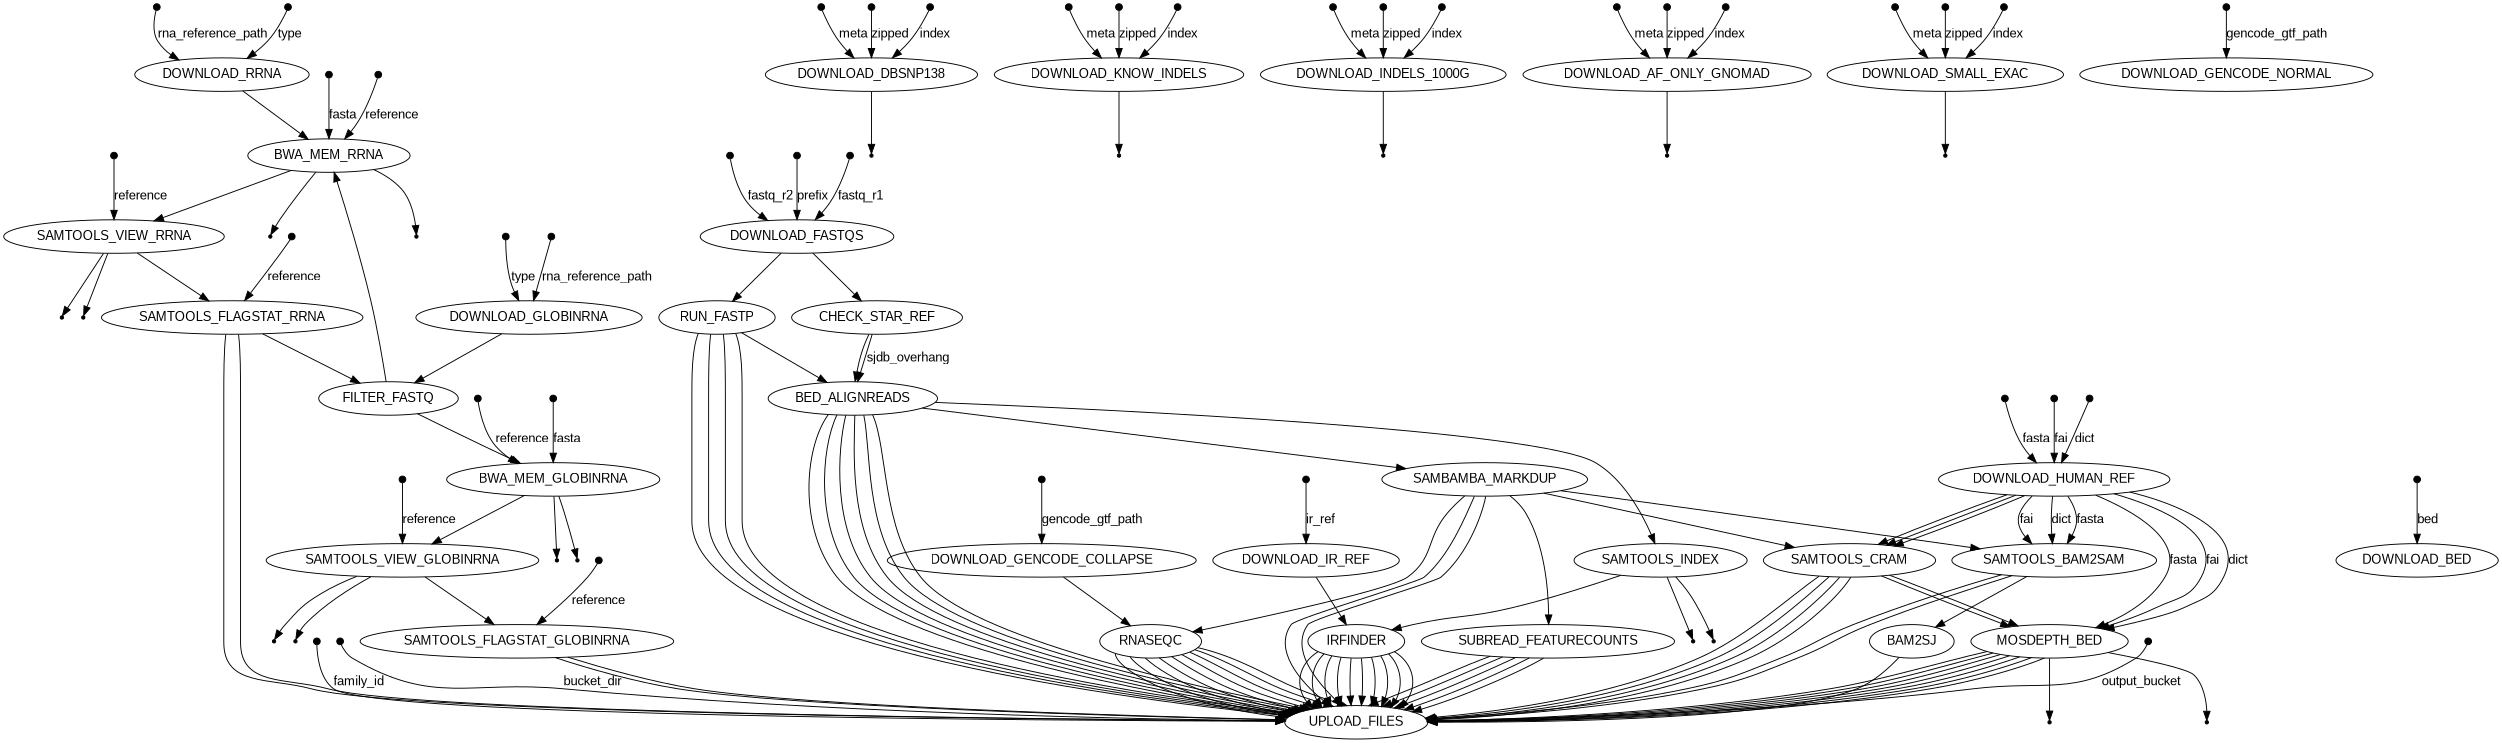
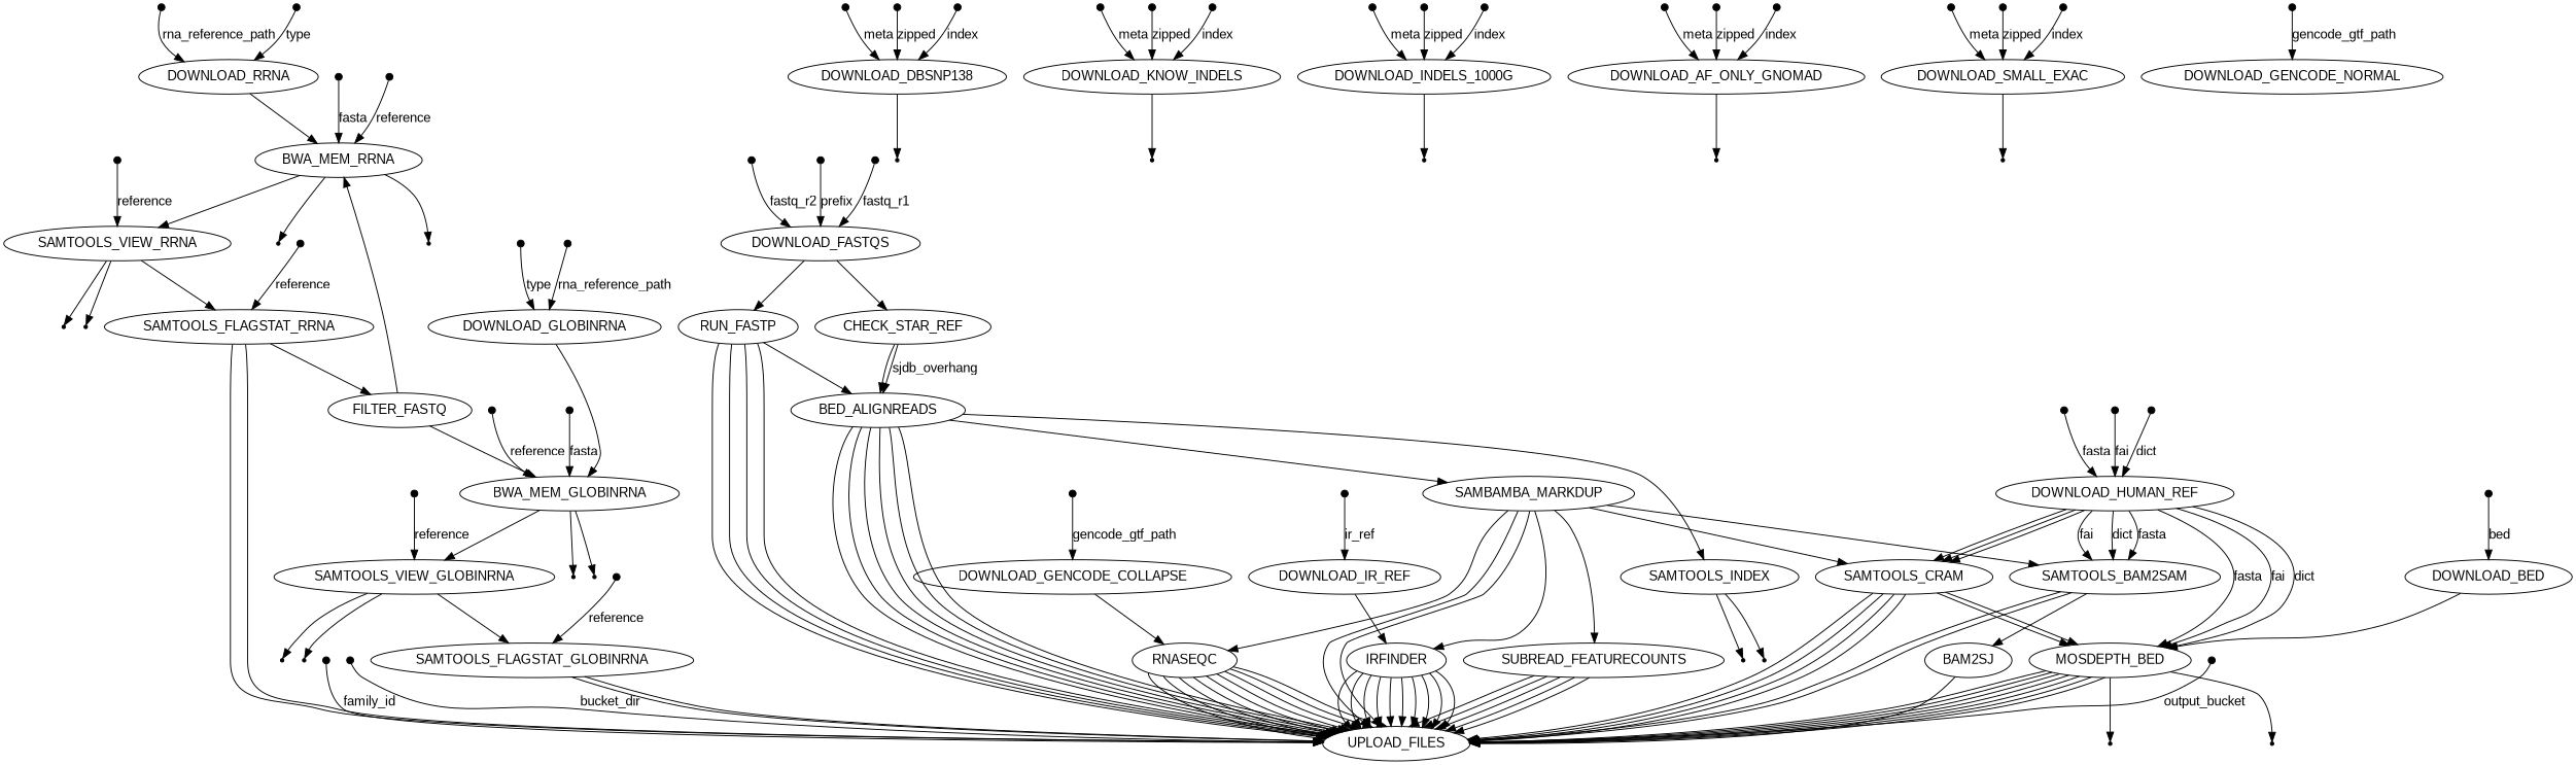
  digraph {
    fontname="Liberation Sans"
    rankdir=TB
    node [fontname="Liberation Sans" shape=point]
    edge [fontname="Liberation Sans"]
    v0 [fixedsize=true width=0.1]
    n2 [label=DOWNLOAD_RRNA shape=""]
    n3 [label=BWA_MEM_RRNA shape=""]
    n4 [label=SAMTOOLS_VIEW_RRNA shape=""]
    v47
    v46
    v1 [fixedsize=true width=0.1]
    n8 [label=SAMTOOLS_FLAGSTAT_RRNA shape=""]
    v56
    v55
    v3 [fixedsize=true width=0.1]
    n12 [label=DOWNLOAD_GLOBINRNA shape=""]
    n13 [label=BWA_MEM_GLOBINRNA shape=""]
    n14 [label=SAMTOOLS_VIEW_GLOBINRNA shape=""]
    v52
    v51
    v4 [fixedsize=true width=0.1]
    n18 [label=SAMTOOLS_FLAGSTAT_GLOBINRNA shape=""]
    v60
    v59
    v6 [fixedsize=true width=0.1]
    n22 [label=DOWNLOAD_HUMAN_REF shape=""]
    n23 [label=SAMTOOLS_CRAM shape=""]
    n24 [label=MOSDEPTH_BED shape=""]
    n25 [label=SAMTOOLS_BAM2SAM shape=""]
    n26 [label=UPLOAD_FILES shape=""]
    v83
    v82
    n29 [label=BAM2SJ shape=""]
    v7 [fixedsize=true width=0.1]
    v8 [fixedsize=true width=0.1]
    v10 [fixedsize=true width=0.1]
    n33 [label=DOWNLOAD_BED shape=""]
    v12 [fixedsize=true width=0.1]
    n35 [label=DOWNLOAD_DBSNP138 shape=""]
    v16
    v13 [fixedsize=true width=0.1]
    v14 [fixedsize=true width=0.1]
    v17 [fixedsize=true width=0.1]
    n40 [label=DOWNLOAD_KNOW_INDELS shape=""]
    v21
    v18 [fixedsize=true width=0.1]
    v19 [fixedsize=true width=0.1]
    v22 [fixedsize=true width=0.1]
    n45 [label=DOWNLOAD_INDELS_1000G shape=""]
    v26
    v23 [fixedsize=true width=0.1]
    v24 [fixedsize=true width=0.1]
    v27 [fixedsize=true width=0.1]
    n50 [label=DOWNLOAD_AF_ONLY_GNOMAD shape=""]
    v31
    v28 [fixedsize=true width=0.1]
    v29 [fixedsize=true width=0.1]
    v32 [fixedsize=true width=0.1]
    n55 [label=DOWNLOAD_SMALL_EXAC shape=""]
    v36
    v33 [fixedsize=true width=0.1]
    v34 [fixedsize=true width=0.1]
    v37 [fixedsize=true width=0.1]
    n60 [label=DOWNLOAD_FASTQS shape=""]
    n61 [label=RUN_FASTP shape=""]
    n62 [label=CHECK_STAR_REF shape=""]
    n63 [label=BED_ALIGNREADS shape=""]
    v38 [fixedsize=true width=0.1]
    v39 [fixedsize=true width=0.1]
    n66 [label=FILTER_FASTQ shape=""]
    n67 [label=SAMTOOLS_INDEX shape=""]
    n68 [label=SAMBAMBA_MARKDUP shape=""]
    v43 [fixedsize=true width=0.1]
    v44 [fixedsize=true width=0.1]
    v48 [fixedsize=true width=0.1]
    v49 [fixedsize=true width=0.1]
    v53 [fixedsize=true width=0.1]
    v57 [fixedsize=true width=0.1]
    v61 [fixedsize=true width=0.1]
    v63 [fixedsize=true width=0.1]
    v69
    v68
    n79 [label=SUBREAD_FEATURECOUNTS shape=""]
    n80 [label=RNASEQC shape=""]
    n81 [label=IRFINDER shape=""]
    v71 [fixedsize=true width=0.1]
    n83 [label=DOWNLOAD_GENCODE_NORMAL shape=""]
    v74 [fixedsize=true width=0.1]
    n85 [label=DOWNLOAD_GENCODE_COLLAPSE shape=""]
    v78 [fixedsize=true width=0.1]
    n87 [label=DOWNLOAD_IR_REF shape=""]
    v86 [fixedsize=true width=0.1]
    v87 [fixedsize=true width=0.1]
    v88 [fixedsize=true width=0.1]
    v0 -> n2 [label=rna_reference_path]
    n2 -> n3
    n3 -> n4
    n3 -> v47
    n3 -> v46
    n4 -> n8
    n4 -> v56
    n4 -> v55
    v1 -> n2 [label=type]
    n8 -> n26
    n8 -> n26
    n8 -> n66
    v3 -> n12 [label=rna_reference_path]
-   n12 -> n66
+   n12 -> n13
    n13 -> n14
    n13 -> v52
    n13 -> v51
    n14 -> n18
    n14 -> v60
    n14 -> v59
    v4 -> n12 [label=type]
    n18 -> n26
    n18 -> n26
    v6 -> n22 [label=fasta]
    n22 -> n23
    n22 -> n23
    n22 -> n23
    n22 -> n24 [label=fasta]
    n22 -> n24 [label=fai]
    n22 -> n24 [label=dict]
    n22 -> n25 [label=fasta]
    n22 -> n25 [label=fai]
    n22 -> n25 [label=dict]
    n23 -> n24
    n23 -> n24
    n23 -> n26
    n23 -> n26
    n23 -> n26
    n23 -> n26
    n24 -> n26
    n24 -> n26
    n24 -> n26
    n24 -> n26
    n24 -> n26
    n24 -> n26
    n24 -> n26
    n24 -> v83
    n24 -> v82
    n25 -> n26
    n25 -> n26
    n25 -> n29
    n29 -> n26
    v7 -> n22 [label=fai]
    v8 -> n22 [label=dict]
    v10 -> n33 [label=bed]
+   n33 -> n24
    v12 -> n35 [label=meta]
    n35 -> v16
    v13 -> n35 [label=zipped]
    v14 -> n35 [label=index]
    v17 -> n40 [label=meta]
    n40 -> v21
    v18 -> n40 [label=zipped]
    v19 -> n40 [label=index]
    v22 -> n45 [label=meta]
    n45 -> v26
    v23 -> n45 [label=zipped]
    v24 -> n45 [label=index]
    v27 -> n50 [label=meta]
    n50 -> v31
    v28 -> n50 [label=zipped]
    v29 -> n50 [label=index]
    v32 -> n55 [label=meta]
    n55 -> v36
    v33 -> n55 [label=zipped]
    v34 -> n55 [label=index]
    v37 -> n60 [label=prefix]
    n60 -> n61
    n60 -> n62
    n61 -> n26
    n61 -> n26
    n61 -> n26
    n61 -> n26
    n61 -> n63
    n62 -> n63
    n62 -> n63 [label=sjdb_overhang]
    n63 -> n26
    n63 -> n26
    n63 -> n26
    n63 -> n26
    n63 -> n26
    n63 -> n26
    n63 -> n67
    n63 -> n68
    v38 -> n60 [label=fastq_r1]
    v39 -> n60 [label=fastq_r2]
    n66 -> n3
    n66 -> n13
    n67 -> v69
    n67 -> v68
    n68 -> n23
    n68 -> n25
    n68 -> n26
    n68 -> n26
    n68 -> n79
    n68 -> n80
-   n67 -> n81
+   n68 -> n81
    v43 -> n3 [label=fasta]
    v44 -> n3 [label=reference]
    v48 -> n13 [label=fasta]
    v49 -> n13 [label=reference]
    v53 -> n4 [label=reference]
    v57 -> n14 [label=reference]
    v61 -> n8 [label=reference]
    v63 -> n18 [label=reference]
    n79 -> n26
    n79 -> n26
    n79 -> n26
    n79 -> n26
    n79 -> n26
    n80 -> n26
    n80 -> n26
    n80 -> n26
    n80 -> n26
    n80 -> n26
    n80 -> n26
    n80 -> n26
    n80 -> n26
    n80 -> n26
    n81 -> n26
    n81 -> n26
    n81 -> n26
    n81 -> n26
    n81 -> n26
    n81 -> n26
    n81 -> n26
    n81 -> n26
    n81 -> n26
    n81 -> n26
    v71 -> n83 [label=gencode_gtf_path]
    v74 -> n85 [label=gencode_gtf_path]
    n85 -> n80
    v78 -> n87 [label=ir_ref]
    n87 -> n81
    v86 -> n26 [label=family_id]
    v87 -> n26 [label=bucket_dir]
    v88 -> n26 [label=output_bucket]
  }
